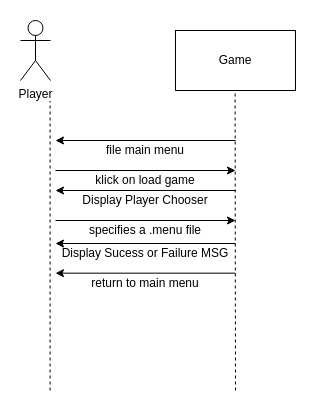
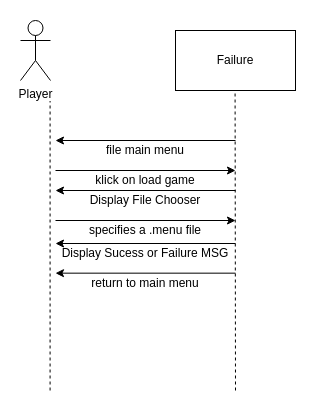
  <mxCell id="0" />
  <mxCell id="1" parent="0" />
- <mxCell id="2" value="Game" style="rounded=0;whiteSpace=wrap;html=1;" parent="1" vertex="1"><mxGeometry x="175" y="30" width="120" height="60" as="geometry" /></mxCell>
+ <mxCell id="2" value="Failure" style="rounded=0;whiteSpace=wrap;html=1;" parent="1" vertex="1"><mxGeometry x="175" y="30" width="120" height="60" as="geometry" /></mxCell>
  <mxCell id="3" value="" style="endArrow=none;dashed=1;html=1;entryX=0.5;entryY=1;entryDx=0;entryDy=0;" parent="1" edge="1"><mxGeometry width="50" height="50" relative="1" as="geometry"><mxPoint x="49.58" y="390" as="sourcePoint" /><mxPoint x="49.58" y="100" as="targetPoint" /></mxGeometry></mxCell>
  <mxCell id="4" value="" style="endArrow=none;dashed=1;html=1;entryX=0.5;entryY=1;entryDx=0;entryDy=0;" parent="1" edge="1"><mxGeometry width="50" height="50" relative="1" as="geometry"><mxPoint x="235" y="390" as="sourcePoint" /><mxPoint x="234.58" y="90" as="targetPoint" /></mxGeometry></mxCell>
  <mxCell id="5" value="Player" style="shape=umlActor;verticalLabelPosition=bottom;labelBackgroundColor=#ffffff;verticalAlign=top;html=1;outlineConnect=0;" parent="1" vertex="1"><mxGeometry x="20" y="20" width="30" height="60" as="geometry" /></mxCell>
  <mxCell id="6" value="" style="endArrow=classic;html=1;" parent="1" edge="1"><mxGeometry width="50" height="50" relative="1" as="geometry"><mxPoint x="235" y="140" as="sourcePoint" /><mxPoint x="55" y="140" as="targetPoint" /></mxGeometry></mxCell>
  <mxCell id="7" value="file main menu" style="text;html=1;strokeColor=none;fillColor=none;align=center;verticalAlign=middle;whiteSpace=wrap;rounded=0;" parent="1" vertex="1"><mxGeometry x="55" y="140" width="180" height="20" as="geometry" /></mxCell>
  <mxCell id="8" value="" style="endArrow=classic;html=1;" parent="1" edge="1"><mxGeometry width="50" height="50" relative="1" as="geometry"><mxPoint x="55" y="170" as="sourcePoint" /><mxPoint x="235" y="170" as="targetPoint" /></mxGeometry></mxCell>
  <mxCell id="9" value="" style="endArrow=classic;html=1;" parent="1" edge="1"><mxGeometry width="50" height="50" relative="1" as="geometry"><mxPoint x="235" y="190" as="sourcePoint" /><mxPoint x="55" y="190" as="targetPoint" /></mxGeometry></mxCell>
- <mxCell id="10" value="Display Player Chooser" style="text;html=1;strokeColor=none;fillColor=none;align=center;verticalAlign=middle;whiteSpace=wrap;rounded=0;" parent="1" vertex="1"><mxGeometry x="55" y="190" width="180" height="20" as="geometry" /></mxCell>
+ <mxCell id="10" value="Display File Chooser" style="text;html=1;strokeColor=none;fillColor=none;align=center;verticalAlign=middle;whiteSpace=wrap;rounded=0;" parent="1" vertex="1"><mxGeometry x="55" y="190" width="180" height="20" as="geometry" /></mxCell>
  <mxCell id="11" value="klick on load game" style="text;html=1;strokeColor=none;fillColor=none;align=center;verticalAlign=middle;whiteSpace=wrap;rounded=0;" parent="1" vertex="1"><mxGeometry x="55" y="170" width="180" height="20" as="geometry" /></mxCell>
  <mxCell id="12" value="" style="endArrow=classic;html=1;" parent="1" edge="1"><mxGeometry width="50" height="50" relative="1" as="geometry"><mxPoint x="55" y="220" as="sourcePoint" /><mxPoint x="235" y="220" as="targetPoint" /></mxGeometry></mxCell>
  <mxCell id="13" value="specifies a .menu file" style="text;html=1;strokeColor=none;fillColor=none;align=center;verticalAlign=middle;whiteSpace=wrap;rounded=0;" parent="1" vertex="1"><mxGeometry x="55" y="220" width="180" height="20" as="geometry" /></mxCell>
  <mxCell id="14" value="" style="endArrow=classic;html=1;" parent="1" edge="1"><mxGeometry width="50" height="50" relative="1" as="geometry"><mxPoint x="235" y="243" as="sourcePoint" /><mxPoint x="55" y="243" as="targetPoint" /></mxGeometry></mxCell>
  <mxCell id="15" value="Display Sucess or Failure MSG" style="text;html=1;strokeColor=none;fillColor=none;align=center;verticalAlign=middle;whiteSpace=wrap;rounded=0;dashed=1;" parent="1" vertex="1"><mxGeometry x="55" y="243" width="180" height="20" as="geometry" /></mxCell>
  <mxCell id="16" value="return to main menu" style="text;html=1;strokeColor=none;fillColor=none;align=center;verticalAlign=middle;whiteSpace=wrap;rounded=0;dashed=1;" parent="1" vertex="1"><mxGeometry x="55" y="273" width="180" height="20" as="geometry" /></mxCell>
  <mxCell id="17" value="" style="endArrow=classic;html=1;" edge="1" parent="1"><mxGeometry width="50" height="50" relative="1" as="geometry"><mxPoint x="235" y="272.67" as="sourcePoint" /><mxPoint x="55" y="272.67" as="targetPoint" /></mxGeometry></mxCell>
